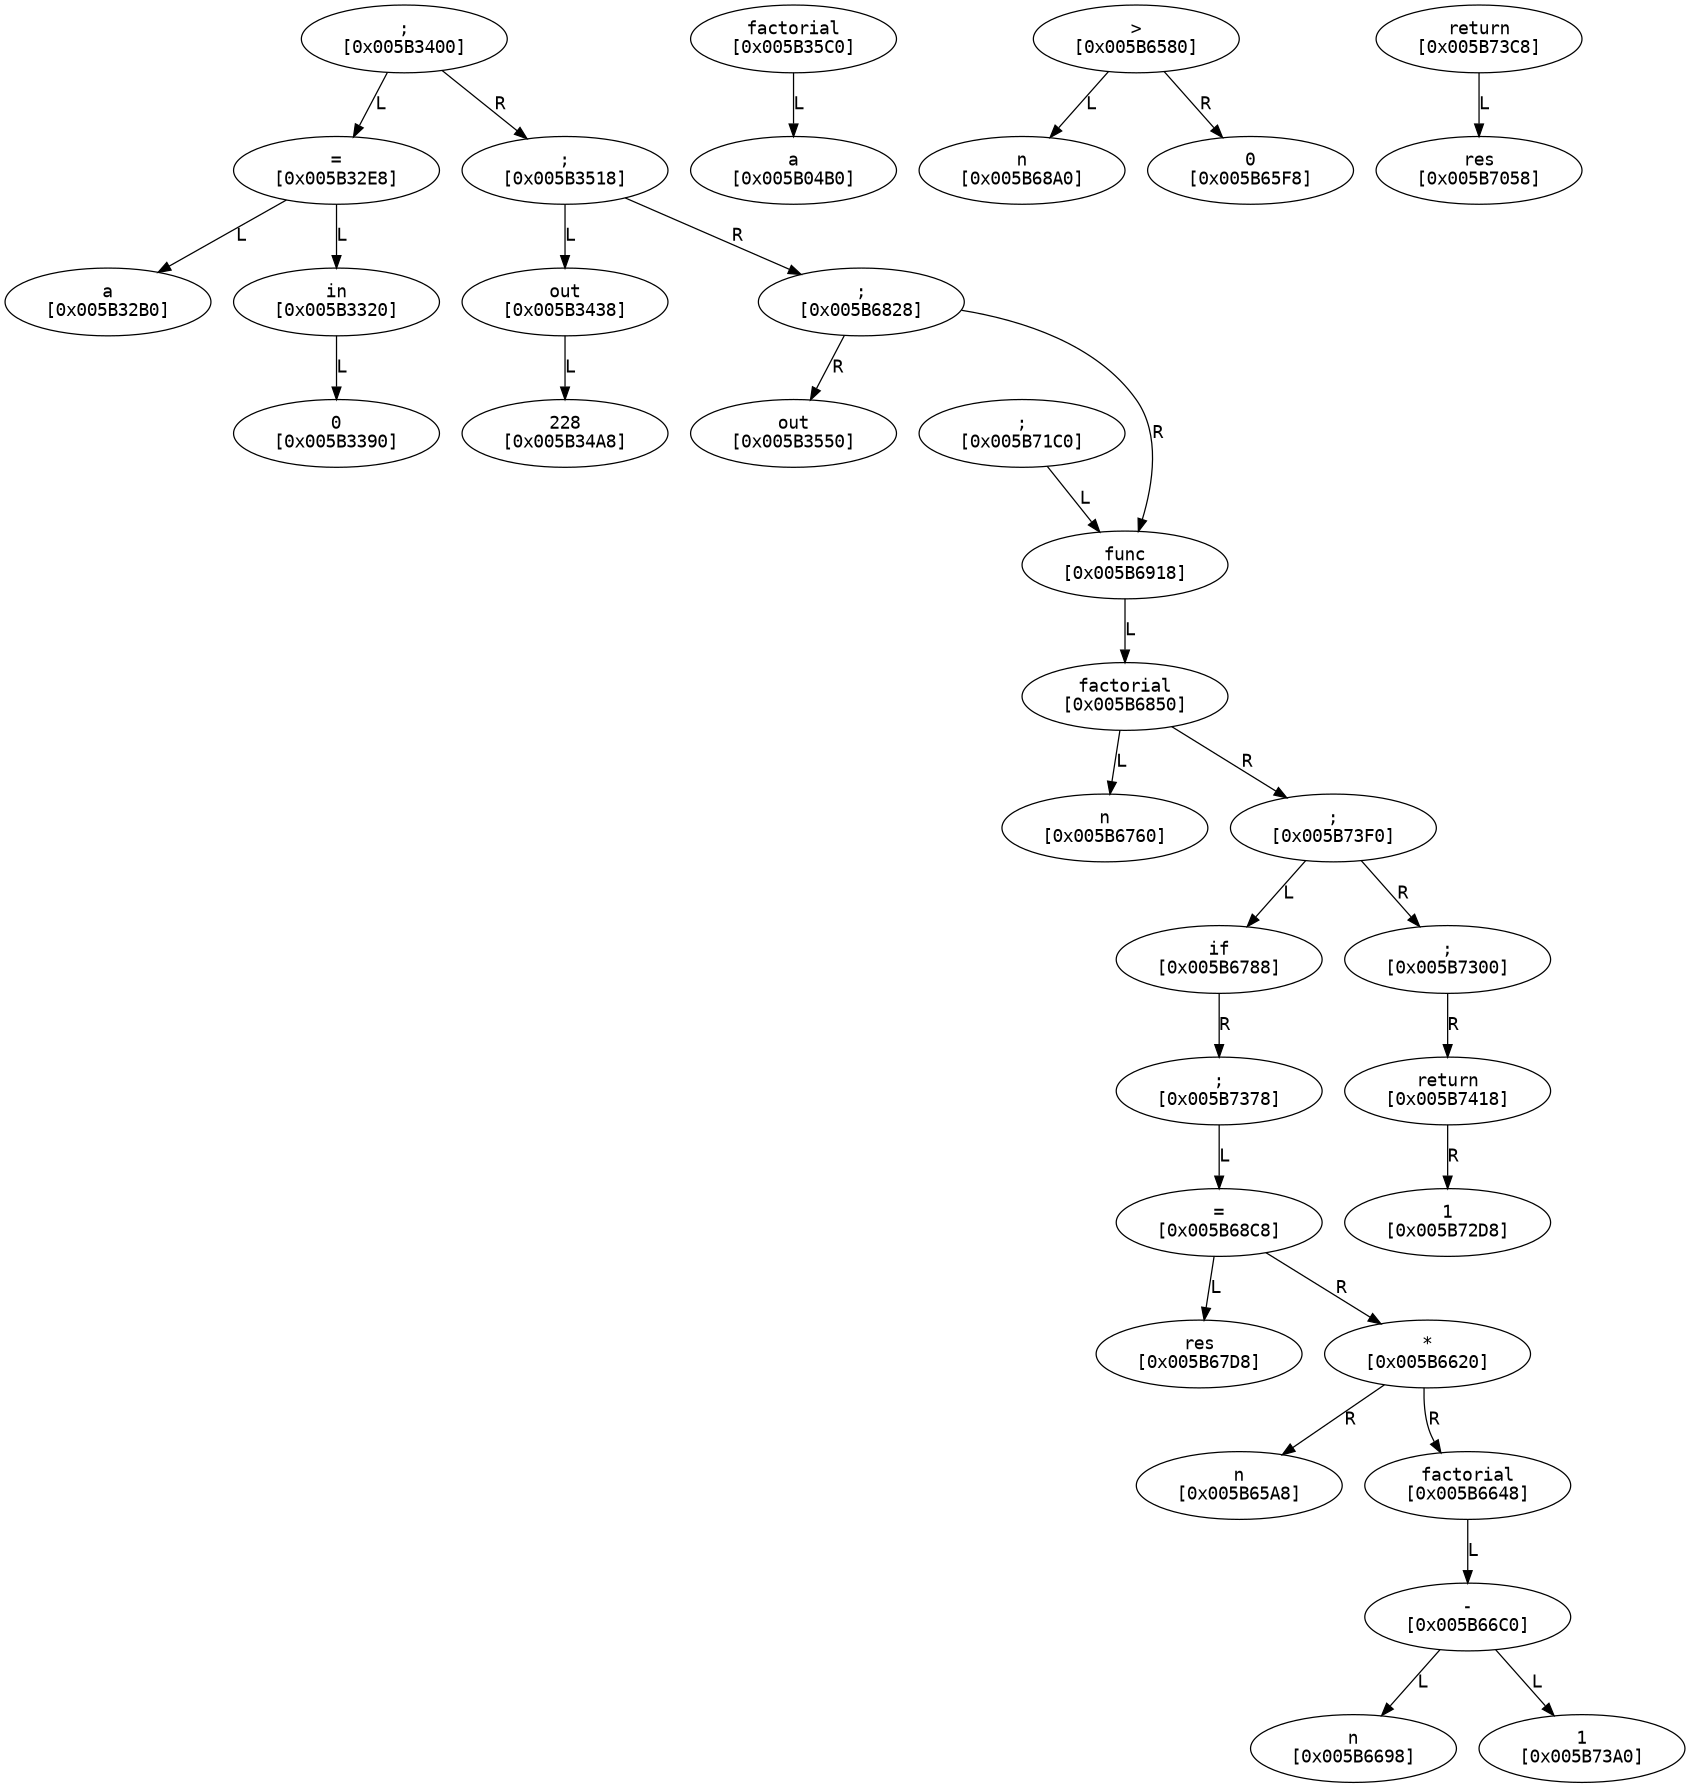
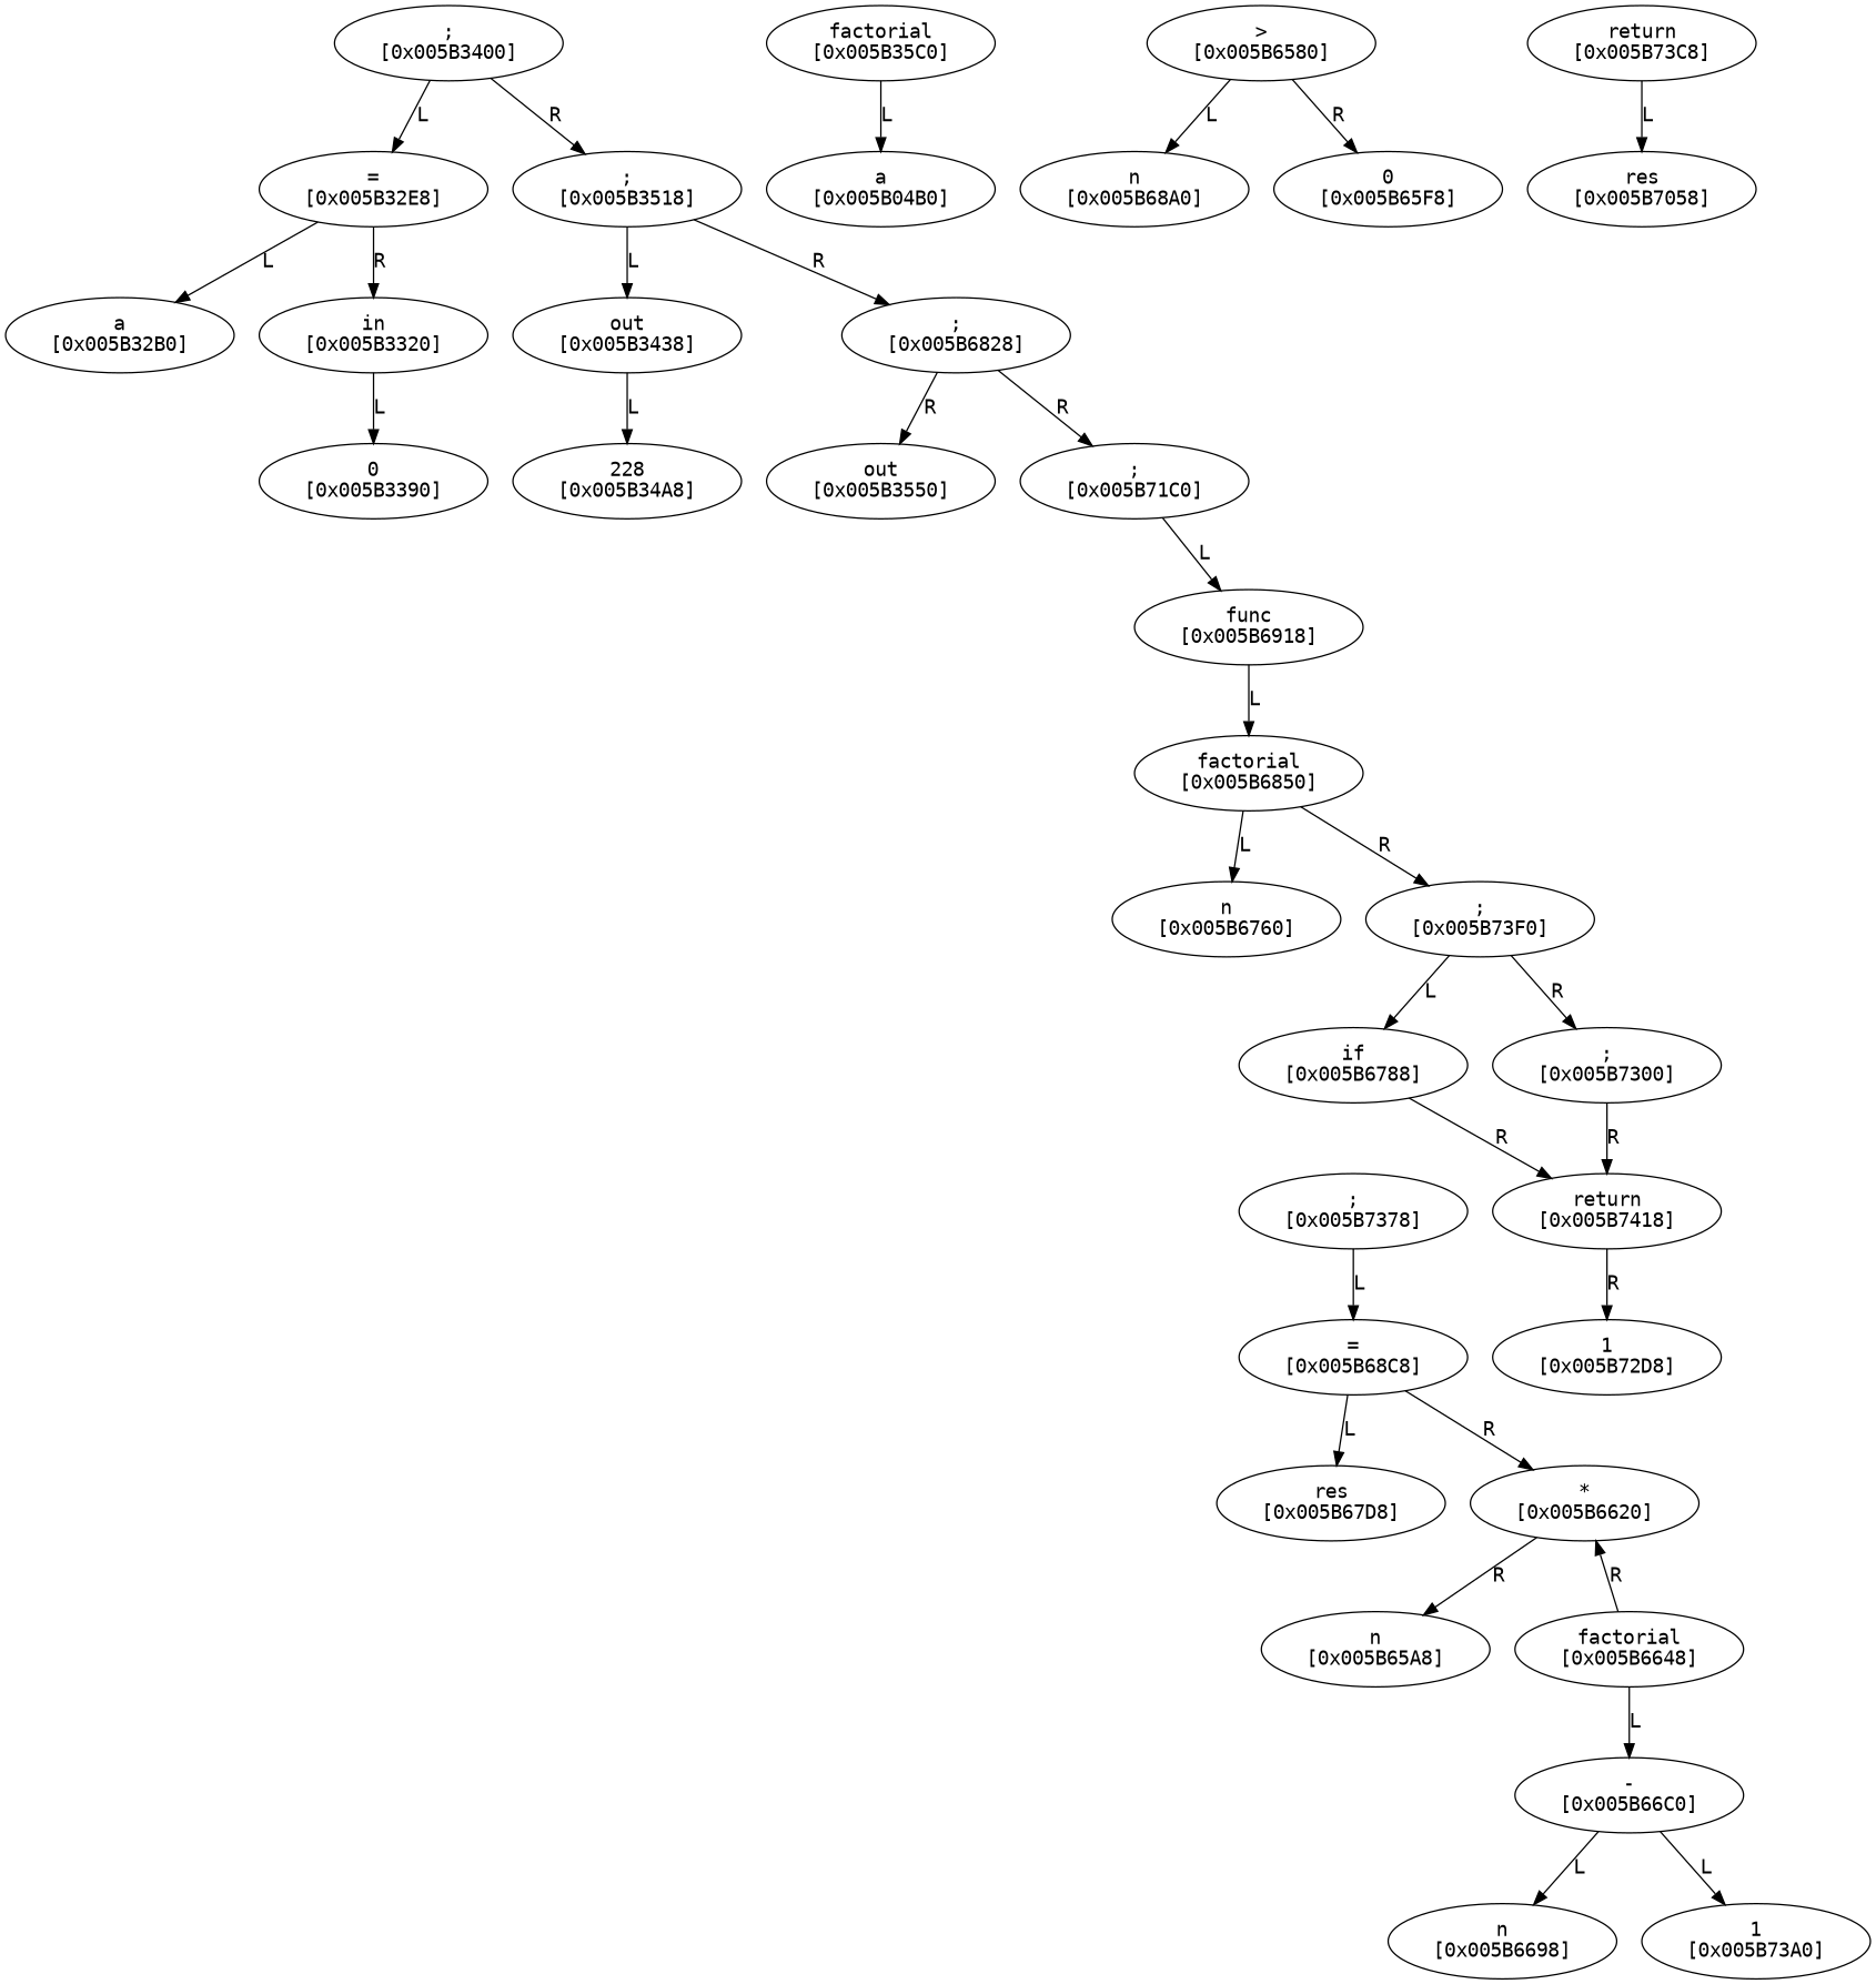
  digraph {
    fontname="DejaVu Sans Mono"
    node [fontname="DejaVu Sans Mono"]
    edge [fontname="DejaVu Sans Mono"]
    ";\n[0x005B3400]"
    "=\n[0x005B32E8]"
    ";\n[0x005B3518]"
    "a\n[0x005B32B0]"
    "in\n[0x005B3320]"
    "out\n[0x005B3438]"
    ";\n[0x005B6828]"
    "0\n[0x005B3390]"
    "228\n[0x005B34A8]"
    "out\n[0x005B3550]"
    ";\n[0x005B71C0]"
    "func\n[0x005B6918]"
    "factorial\n[0x005B35C0]"
    "a\n[0x005B04B0]"
    "factorial\n[0x005B6850]"
    "n\n[0x005B6760]"
    ";\n[0x005B73F0]"
    "if\n[0x005B6788]"
    ";\n[0x005B7300]"
    ";\n[0x005B7378]"
    "return\n[0x005B7418]"
    ">\n[0x005B6580]"
    "n\n[0x005B68A0]"
    "0\n[0x005B65F8]"
    "=\n[0x005B68C8]"
    "1\n[0x005B72D8]"
    "res\n[0x005B67D8]"
    "*\n[0x005B6620]"
    "n\n[0x005B65A8]"
    "factorial\n[0x005B6648]"
    "return\n[0x005B73C8]"
    "res\n[0x005B7058]"
    "-\n[0x005B66C0]"
    "n\n[0x005B6698]"
    "1\n[0x005B73A0]"
    ";\n[0x005B3400]" -> "=\n[0x005B32E8]" [label=L]
    ";\n[0x005B3400]" -> ";\n[0x005B3518]" [label=R]
    "=\n[0x005B32E8]" -> "a\n[0x005B32B0]" [label=L]
-   "=\n[0x005B32E8]" -> "in\n[0x005B3320]" [label=L]
+   "=\n[0x005B32E8]" -> "in\n[0x005B3320]" [label=R]
    ";\n[0x005B3518]" -> "out\n[0x005B3438]" [label=L]
    ";\n[0x005B3518]" -> ";\n[0x005B6828]" [label=R]
    "in\n[0x005B3320]" -> "0\n[0x005B3390]" [label=L]
    "out\n[0x005B3438]" -> "228\n[0x005B34A8]" [label=L]
    ";\n[0x005B6828]" -> "out\n[0x005B3550]" [label=R]
-   ";\n[0x005B6828]" -> "func\n[0x005B6918]" [label=R]
+   ";\n[0x005B6828]" -> ";\n[0x005B71C0]" [label=R]
    ";\n[0x005B71C0]" -> "func\n[0x005B6918]" [label=L]
    "func\n[0x005B6918]" -> "factorial\n[0x005B6850]" [label=L]
    "factorial\n[0x005B35C0]" -> "a\n[0x005B04B0]" [label=L]
    "factorial\n[0x005B6850]" -> "n\n[0x005B6760]" [label=L]
    "factorial\n[0x005B6850]" -> ";\n[0x005B73F0]" [label=R]
    ";\n[0x005B73F0]" -> "if\n[0x005B6788]" [label=L]
    ";\n[0x005B73F0]" -> ";\n[0x005B7300]" [label=R]
-   "if\n[0x005B6788]" -> ";\n[0x005B7378]" [label=R]
+   "if\n[0x005B6788]" -> "return\n[0x005B7418]" [label=R]
    ";\n[0x005B7300]" -> "return\n[0x005B7418]" [label=R]
    ";\n[0x005B7378]" -> "=\n[0x005B68C8]" [label=L]
    "return\n[0x005B7418]" -> "1\n[0x005B72D8]" [label=R]
    ">\n[0x005B6580]" -> "n\n[0x005B68A0]" [label=L]
    ">\n[0x005B6580]" -> "0\n[0x005B65F8]" [label=R]
    "=\n[0x005B68C8]" -> "res\n[0x005B67D8]" [label=L]
    "=\n[0x005B68C8]" -> "*\n[0x005B6620]" [label=R]
    "*\n[0x005B6620]" -> "n\n[0x005B65A8]" [label=R]
-   "*\n[0x005B6620]" -> "factorial\n[0x005B6648]" [label=R]
+   "factorial\n[0x005B6648]" -> "*\n[0x005B6620]" [label=R]
    "factorial\n[0x005B6648]" -> "-\n[0x005B66C0]" [label=L]
    "return\n[0x005B73C8]" -> "res\n[0x005B7058]" [label=L]
    "-\n[0x005B66C0]" -> "n\n[0x005B6698]" [label=L]
    "-\n[0x005B66C0]" -> "1\n[0x005B73A0]" [label=L]
  }
